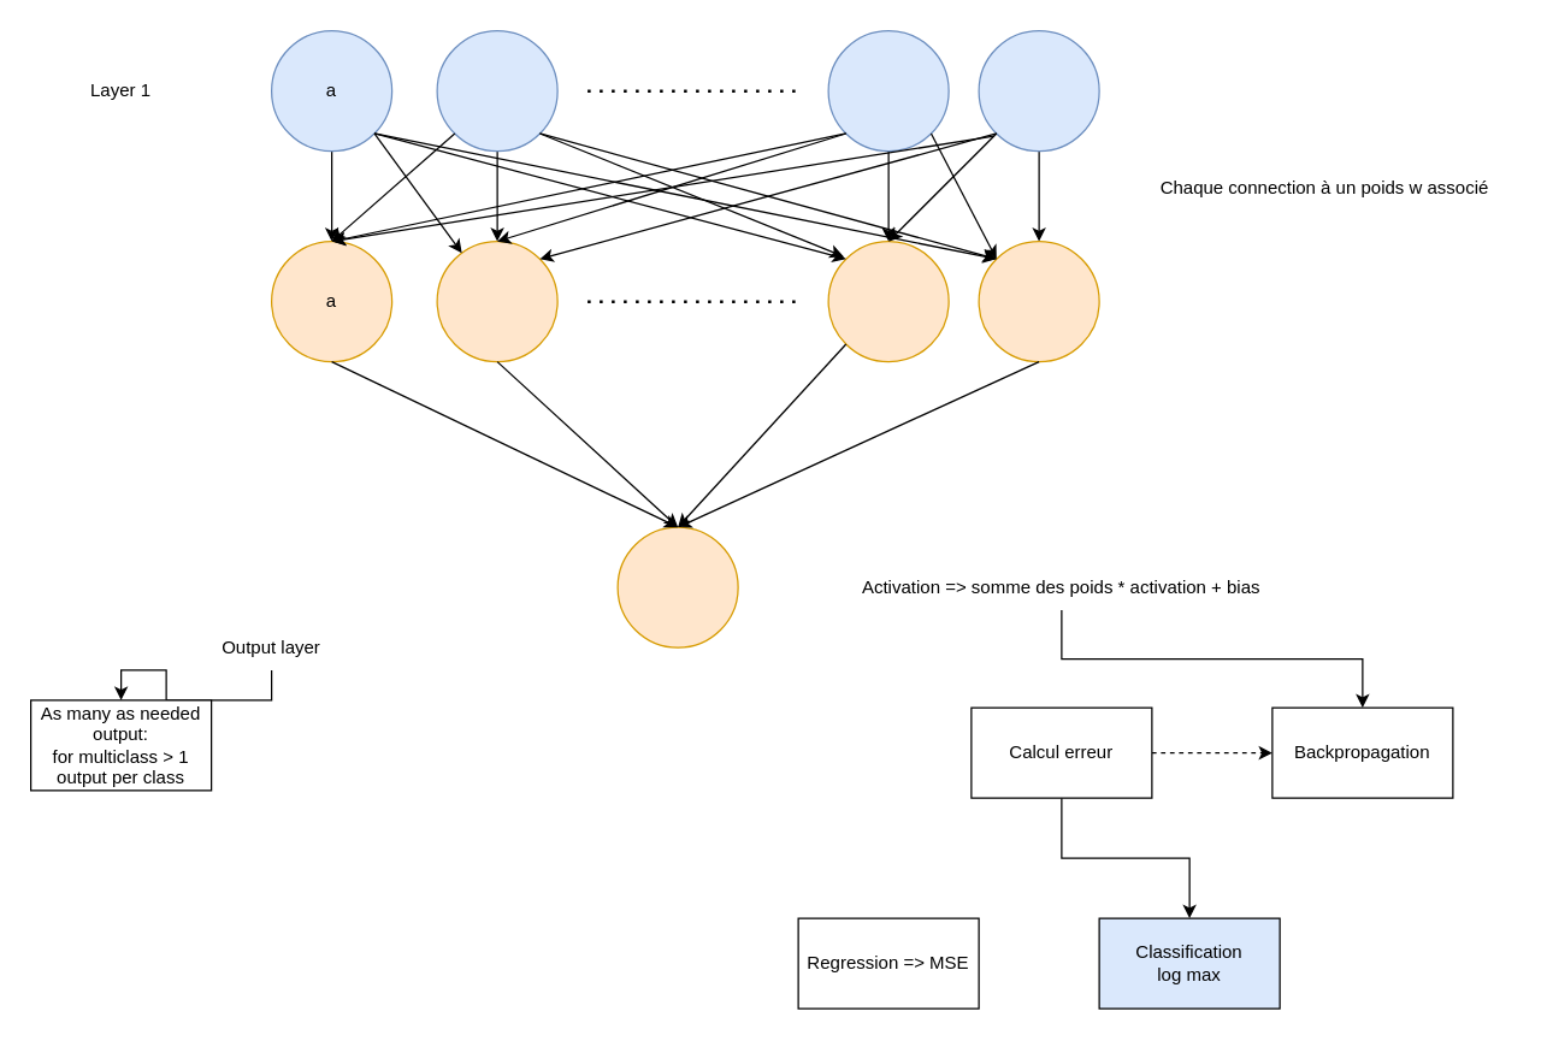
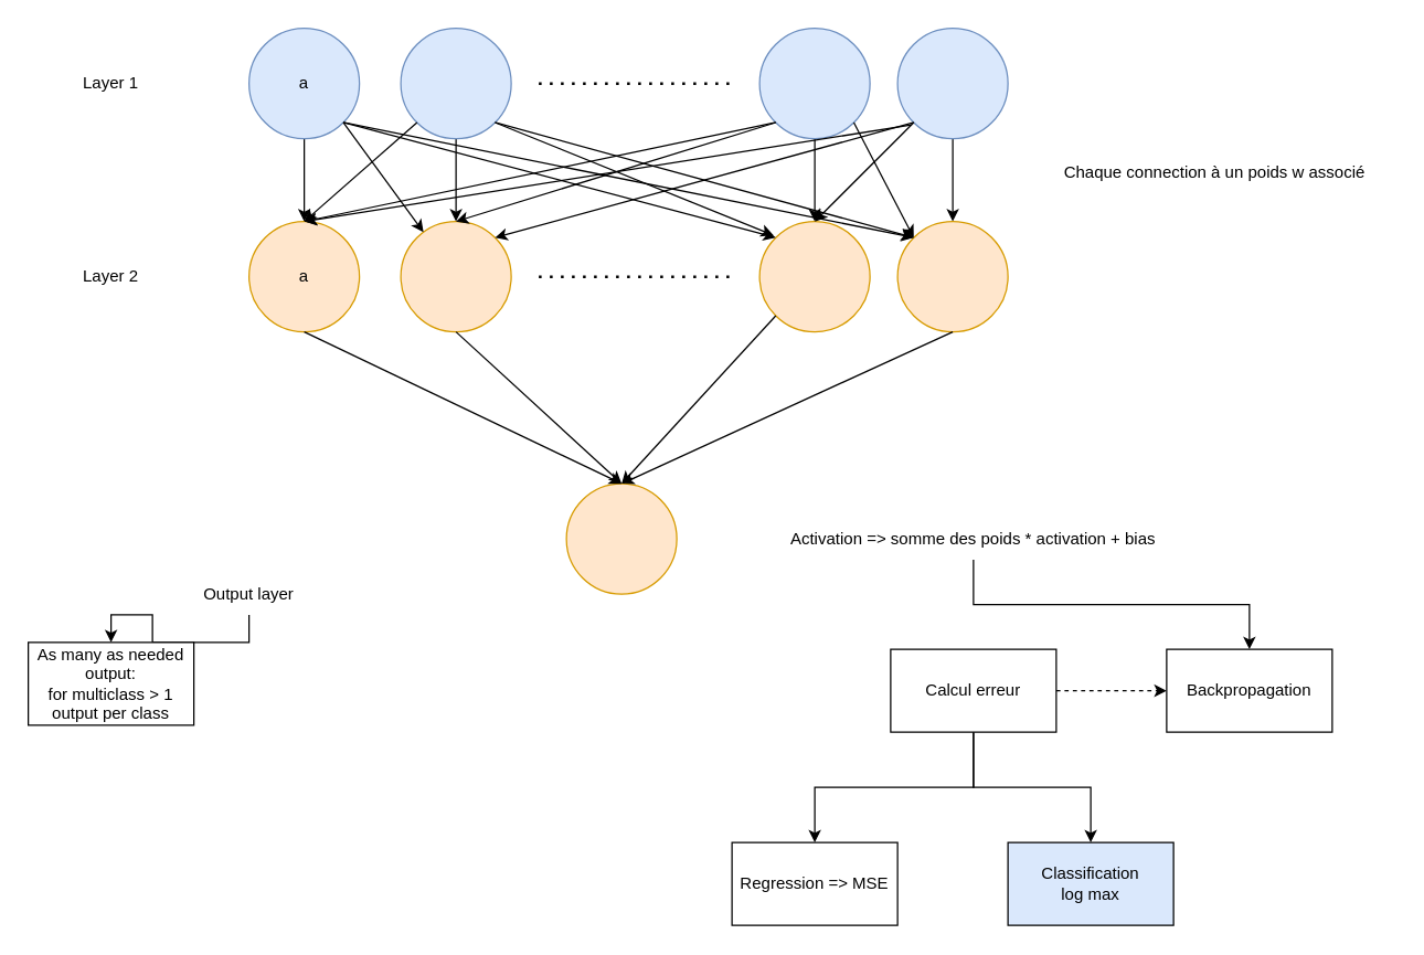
  <mxCell id="0" />
  <mxCell id="1" parent="0" />
  <mxCell id="2" value="" style="edgeStyle=orthogonalEdgeStyle;rounded=0;orthogonalLoop=1;jettySize=auto;html=1;" edge="1" parent="1" source="3" target="12"><mxGeometry relative="1" as="geometry" /></mxCell>
  <mxCell id="3" value="a" style="ellipse;whiteSpace=wrap;html=1;aspect=fixed;fillColor=#dae8fc;strokeColor=#6c8ebf;" vertex="1" parent="1"><mxGeometry x="180" y="20" width="80" height="80" as="geometry" /></mxCell>
  <mxCell id="4" value="" style="edgeStyle=orthogonalEdgeStyle;rounded=0;orthogonalLoop=1;jettySize=auto;html=1;" edge="1" parent="1" source="5" target="13"><mxGeometry relative="1" as="geometry" /></mxCell>
  <mxCell id="5" value="" style="ellipse;whiteSpace=wrap;html=1;aspect=fixed;fillColor=#dae8fc;strokeColor=#6c8ebf;" vertex="1" parent="1"><mxGeometry x="290" y="20" width="80" height="80" as="geometry" /></mxCell>
  <mxCell id="6" value="" style="edgeStyle=orthogonalEdgeStyle;rounded=0;orthogonalLoop=1;jettySize=auto;html=1;" edge="1" parent="1" source="7" target="14"><mxGeometry relative="1" as="geometry" /></mxCell>
  <mxCell id="7" value="" style="ellipse;whiteSpace=wrap;html=1;aspect=fixed;fillColor=#dae8fc;strokeColor=#6c8ebf;" vertex="1" parent="1"><mxGeometry x="550" y="20" width="80" height="80" as="geometry" /></mxCell>
  <mxCell id="8" value="" style="edgeStyle=orthogonalEdgeStyle;rounded=0;orthogonalLoop=1;jettySize=auto;html=1;" edge="1" parent="1" source="9" target="15"><mxGeometry relative="1" as="geometry" /></mxCell>
  <mxCell id="9" value="" style="ellipse;whiteSpace=wrap;html=1;aspect=fixed;fillColor=#dae8fc;strokeColor=#6c8ebf;" vertex="1" parent="1"><mxGeometry x="650" y="20" width="80" height="80" as="geometry" /></mxCell>
  <mxCell id="10" value="" style="endArrow=none;dashed=1;html=1;dashPattern=1 3;strokeWidth=2;rounded=0;" edge="1" parent="1"><mxGeometry width="50" height="50" relative="1" as="geometry"><mxPoint x="390" y="60" as="sourcePoint" /><mxPoint x="530" y="60" as="targetPoint" /></mxGeometry></mxCell>
  <mxCell id="11" value="Layer 1" style="text;html=1;strokeColor=none;fillColor=none;align=center;verticalAlign=middle;whiteSpace=wrap;rounded=0;" vertex="1" parent="1"><mxGeometry x="50" y="45" width="60" height="30" as="geometry" /></mxCell>
  <mxCell id="12" value="a" style="ellipse;whiteSpace=wrap;html=1;aspect=fixed;fillColor=#ffe6cc;strokeColor=#d79b00;" vertex="1" parent="1"><mxGeometry x="180" y="160" width="80" height="80" as="geometry" /></mxCell>
  <mxCell id="13" value="" style="ellipse;whiteSpace=wrap;html=1;aspect=fixed;fillColor=#ffe6cc;strokeColor=#d79b00;" vertex="1" parent="1"><mxGeometry x="290" y="160" width="80" height="80" as="geometry" /></mxCell>
  <mxCell id="14" value="" style="ellipse;whiteSpace=wrap;html=1;aspect=fixed;fillColor=#ffe6cc;strokeColor=#d79b00;" vertex="1" parent="1"><mxGeometry x="550" y="160" width="80" height="80" as="geometry" /></mxCell>
  <mxCell id="15" value="" style="ellipse;whiteSpace=wrap;html=1;aspect=fixed;fillColor=#ffe6cc;strokeColor=#d79b00;" vertex="1" parent="1"><mxGeometry x="650" y="160" width="80" height="80" as="geometry" /></mxCell>
  <mxCell id="16" value="" style="endArrow=none;dashed=1;html=1;dashPattern=1 3;strokeWidth=2;rounded=0;" edge="1" parent="1"><mxGeometry width="50" height="50" relative="1" as="geometry"><mxPoint x="390" y="200" as="sourcePoint" /><mxPoint x="530" y="200" as="targetPoint" /></mxGeometry></mxCell>
+ <mxCell id="17" value="Layer 2" style="text;html=1;strokeColor=none;fillColor=none;align=center;verticalAlign=middle;whiteSpace=wrap;rounded=0;" vertex="1" parent="1"><mxGeometry x="50" y="185" width="60" height="30" as="geometry" /></mxCell>
  <mxCell id="18" value="" style="ellipse;whiteSpace=wrap;html=1;aspect=fixed;fillColor=#ffe6cc;strokeColor=#d79b00;" vertex="1" parent="1"><mxGeometry x="410" y="350" width="80" height="80" as="geometry" /></mxCell>
  <mxCell id="19" value="" style="edgeStyle=orthogonalEdgeStyle;rounded=0;orthogonalLoop=1;jettySize=auto;html=1;" edge="1" parent="1" source="20" target="47"><mxGeometry relative="1" as="geometry" /></mxCell>
  <mxCell id="20" value="Output layer" style="text;html=1;strokeColor=none;fillColor=none;align=center;verticalAlign=middle;whiteSpace=wrap;rounded=0;" vertex="1" parent="1"><mxGeometry x="130" y="415" width="100" height="30" as="geometry" /></mxCell>
  <mxCell id="21" value="" style="endArrow=classic;html=1;rounded=0;exitX=1;exitY=1;exitDx=0;exitDy=0;" edge="1" parent="1" source="3" target="13"><mxGeometry width="50" height="50" relative="1" as="geometry"><mxPoint x="260" y="420" as="sourcePoint" /><mxPoint x="310" y="370" as="targetPoint" /></mxGeometry></mxCell>
  <mxCell id="22" value="" style="endArrow=classic;html=1;rounded=0;exitX=1;exitY=1;exitDx=0;exitDy=0;entryX=0;entryY=0;entryDx=0;entryDy=0;" edge="1" parent="1" source="3" target="14"><mxGeometry width="50" height="50" relative="1" as="geometry"><mxPoint x="258.284" y="98.284" as="sourcePoint" /><mxPoint x="316.331" y="177.755" as="targetPoint" /></mxGeometry></mxCell>
  <mxCell id="23" value="" style="endArrow=classic;html=1;rounded=0;exitX=1;exitY=1;exitDx=0;exitDy=0;entryX=0;entryY=0;entryDx=0;entryDy=0;" edge="1" parent="1" source="3" target="15"><mxGeometry width="50" height="50" relative="1" as="geometry"><mxPoint x="258.284" y="98.284" as="sourcePoint" /><mxPoint x="571.716" y="181.716" as="targetPoint" /></mxGeometry></mxCell>
  <mxCell id="24" value="" style="endArrow=classic;html=1;rounded=0;exitX=0;exitY=1;exitDx=0;exitDy=0;entryX=0.5;entryY=0;entryDx=0;entryDy=0;" edge="1" parent="1" source="5" target="12"><mxGeometry width="50" height="50" relative="1" as="geometry"><mxPoint x="258.284" y="98.284" as="sourcePoint" /><mxPoint x="571.716" y="181.716" as="targetPoint" /></mxGeometry></mxCell>
  <mxCell id="25" value="" style="endArrow=classic;html=1;rounded=0;exitX=1;exitY=1;exitDx=0;exitDy=0;" edge="1" parent="1" source="5"><mxGeometry width="50" height="50" relative="1" as="geometry"><mxPoint x="549.996" y="88.284" as="sourcePoint" /><mxPoint x="560" y="170" as="targetPoint" /></mxGeometry></mxCell>
  <mxCell id="26" value="" style="endArrow=classic;html=1;rounded=0;exitX=1;exitY=1;exitDx=0;exitDy=0;entryX=0;entryY=0;entryDx=0;entryDy=0;" edge="1" parent="1" source="5" target="15"><mxGeometry width="50" height="50" relative="1" as="geometry"><mxPoint x="368.284" y="98.284" as="sourcePoint" /><mxPoint x="570" y="180" as="targetPoint" /></mxGeometry></mxCell>
  <mxCell id="27" value="" style="endArrow=classic;html=1;rounded=0;exitX=0;exitY=1;exitDx=0;exitDy=0;" edge="1" parent="1" source="7"><mxGeometry width="50" height="50" relative="1" as="geometry"><mxPoint x="258.284" y="98.284" as="sourcePoint" /><mxPoint x="220" y="160" as="targetPoint" /></mxGeometry></mxCell>
  <mxCell id="28" value="" style="endArrow=classic;html=1;rounded=0;exitX=0;exitY=1;exitDx=0;exitDy=0;entryX=0.5;entryY=0;entryDx=0;entryDy=0;" edge="1" parent="1" source="7" target="13"><mxGeometry width="50" height="50" relative="1" as="geometry"><mxPoint x="571.716" y="98.284" as="sourcePoint" /><mxPoint x="230" y="170" as="targetPoint" /></mxGeometry></mxCell>
  <mxCell id="29" value="" style="endArrow=classic;html=1;rounded=0;exitX=1;exitY=1;exitDx=0;exitDy=0;entryX=0;entryY=0;entryDx=0;entryDy=0;" edge="1" parent="1" source="7" target="15"><mxGeometry width="50" height="50" relative="1" as="geometry"><mxPoint x="571.716" y="98.284" as="sourcePoint" /><mxPoint x="340" y="170" as="targetPoint" /></mxGeometry></mxCell>
  <mxCell id="30" value="" style="endArrow=classic;html=1;rounded=0;exitX=0;exitY=1;exitDx=0;exitDy=0;" edge="1" parent="1" source="9"><mxGeometry width="50" height="50" relative="1" as="geometry"><mxPoint x="628.284" y="98.284" as="sourcePoint" /><mxPoint x="590" y="160" as="targetPoint" /></mxGeometry></mxCell>
  <mxCell id="31" value="" style="endArrow=classic;html=1;rounded=0;exitX=0;exitY=1;exitDx=0;exitDy=0;entryX=1;entryY=0;entryDx=0;entryDy=0;" edge="1" parent="1" target="13"><mxGeometry width="50" height="50" relative="1" as="geometry"><mxPoint x="661.716" y="88.284" as="sourcePoint" /><mxPoint x="590" y="160" as="targetPoint" /></mxGeometry></mxCell>
  <mxCell id="32" value="" style="endArrow=classic;html=1;rounded=0;entryX=0.5;entryY=0;entryDx=0;entryDy=0;" edge="1" parent="1" target="12"><mxGeometry width="50" height="50" relative="1" as="geometry"><mxPoint x="660" y="90" as="sourcePoint" /><mxPoint x="368.284" y="181.716" as="targetPoint" /></mxGeometry></mxCell>
  <mxCell id="33" value="" style="endArrow=classic;html=1;rounded=0;entryX=0.5;entryY=0;entryDx=0;entryDy=0;exitX=0;exitY=1;exitDx=0;exitDy=0;" edge="1" parent="1" source="14" target="18"><mxGeometry width="50" height="50" relative="1" as="geometry"><mxPoint x="483.436" y="380.004" as="sourcePoint" /><mxPoint x="180.004" y="463.436" as="targetPoint" /></mxGeometry></mxCell>
  <mxCell id="34" value="" style="endArrow=classic;html=1;rounded=0;entryX=0.5;entryY=0;entryDx=0;entryDy=0;exitX=0.5;exitY=1;exitDx=0;exitDy=0;" edge="1" parent="1" source="15" target="18"><mxGeometry width="50" height="50" relative="1" as="geometry"><mxPoint x="631.716" y="248.284" as="sourcePoint" /><mxPoint x="520" y="370" as="targetPoint" /></mxGeometry></mxCell>
  <mxCell id="35" value="" style="endArrow=classic;html=1;rounded=0;exitX=0.5;exitY=1;exitDx=0;exitDy=0;" edge="1" parent="1" source="13"><mxGeometry width="50" height="50" relative="1" as="geometry"><mxPoint x="571.716" y="238.284" as="sourcePoint" /><mxPoint x="450" y="350" as="targetPoint" /></mxGeometry></mxCell>
  <mxCell id="36" value="" style="endArrow=classic;html=1;rounded=0;exitX=0.5;exitY=1;exitDx=0;exitDy=0;entryX=0.5;entryY=0;entryDx=0;entryDy=0;" edge="1" parent="1" target="18"><mxGeometry width="50" height="50" relative="1" as="geometry"><mxPoint x="220" y="240" as="sourcePoint" /><mxPoint x="340" y="350" as="targetPoint" /></mxGeometry></mxCell>
  <mxCell id="37" value="Chaque connection à un poids w associé" style="text;html=1;strokeColor=none;fillColor=none;align=center;verticalAlign=middle;whiteSpace=wrap;rounded=0;" vertex="1" parent="1"><mxGeometry x="750" y="110" width="260" height="30" as="geometry" /></mxCell>
  <mxCell id="38" value="" style="edgeStyle=orthogonalEdgeStyle;rounded=0;orthogonalLoop=1;jettySize=auto;html=1;" edge="1" parent="1" source="39" target="44"><mxGeometry relative="1" as="geometry" /></mxCell>
  <mxCell id="39" value="Activation =&amp;gt; somme des poids * activation + bias " style="text;html=1;strokeColor=none;fillColor=none;align=center;verticalAlign=middle;whiteSpace=wrap;rounded=0;" vertex="1" parent="1"><mxGeometry x="530" y="375" width="350" height="30" as="geometry" /></mxCell>
  <mxCell id="40" value="" style="edgeStyle=orthogonalEdgeStyle;rounded=0;orthogonalLoop=1;jettySize=auto;html=1;dashed=1;" edge="1" parent="1" source="43" target="44"><mxGeometry relative="1" as="geometry" /></mxCell>
+ <mxCell id="41" value="" style="edgeStyle=orthogonalEdgeStyle;rounded=0;orthogonalLoop=1;jettySize=auto;html=1;" edge="1" parent="1" source="43" target="45"><mxGeometry relative="1" as="geometry" /></mxCell>
  <mxCell id="42" value="" style="edgeStyle=orthogonalEdgeStyle;rounded=0;orthogonalLoop=1;jettySize=auto;html=1;" edge="1" parent="1" source="43" target="46"><mxGeometry relative="1" as="geometry" /></mxCell>
  <mxCell id="43" value="Calcul erreur" style="whiteSpace=wrap;html=1;" vertex="1" parent="1"><mxGeometry x="645" y="470" width="120" height="60" as="geometry" /></mxCell>
  <mxCell id="44" value="Backpropagation" style="whiteSpace=wrap;html=1;" vertex="1" parent="1"><mxGeometry x="845" y="470" width="120" height="60" as="geometry" /></mxCell>
  <mxCell id="45" value="Regression =&amp;gt; MSE" style="whiteSpace=wrap;html=1;" vertex="1" parent="1"><mxGeometry x="530" y="610" width="120" height="60" as="geometry" /></mxCell>
  <mxCell id="46" value="&lt;div&gt;Classification &lt;br&gt;&lt;/div&gt;&lt;div&gt;log max&lt;br&gt;&lt;/div&gt;" style="whiteSpace=wrap;html=1;fillColor=#dae8fc;" vertex="1" parent="1"><mxGeometry x="730" y="610" width="120" height="60" as="geometry" /></mxCell>
  <mxCell id="47" value="&lt;div&gt;As many as needed output:&lt;/div&gt;&lt;div&gt;for multiclass &amp;gt; 1 output per class&lt;br&gt;&lt;/div&gt;" style="whiteSpace=wrap;html=1;" vertex="1" parent="1"><mxGeometry x="20" y="465" width="120" height="60" as="geometry" /></mxCell>
